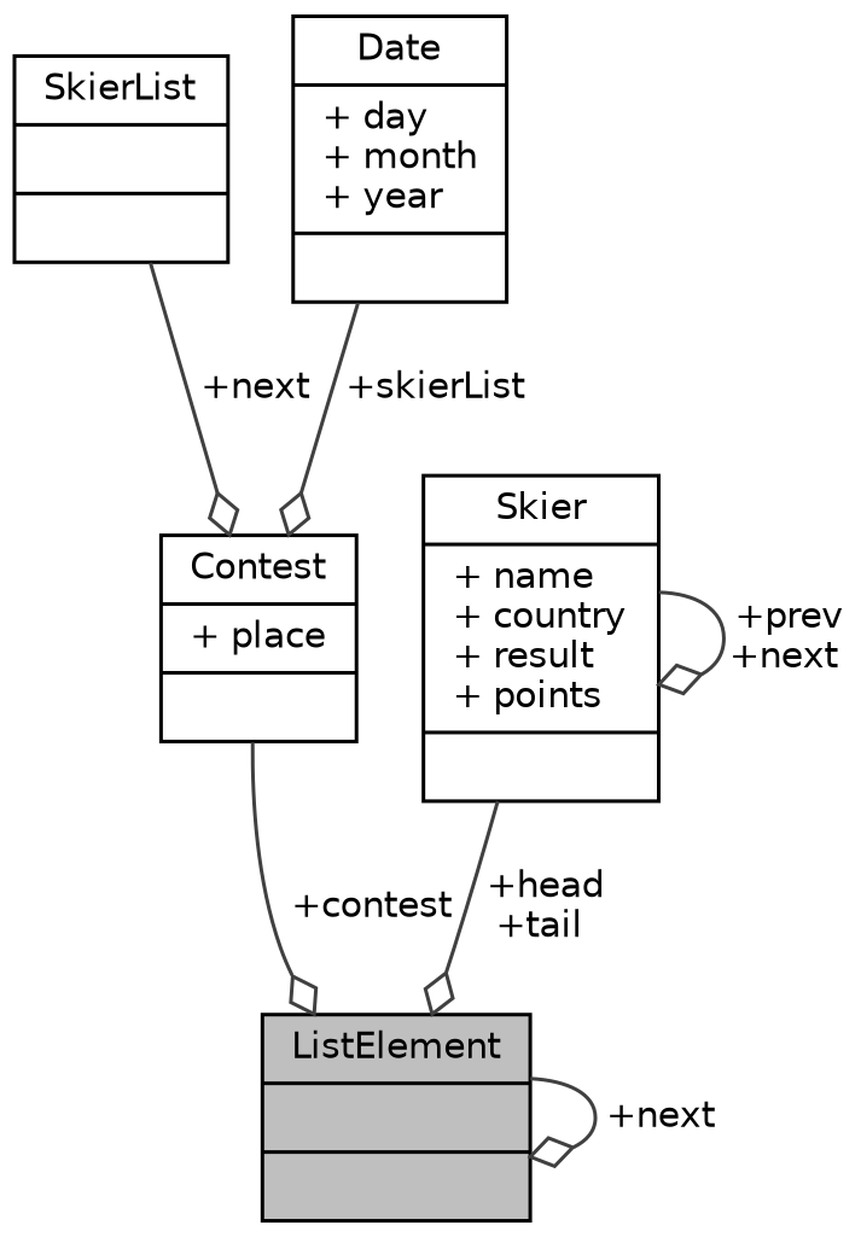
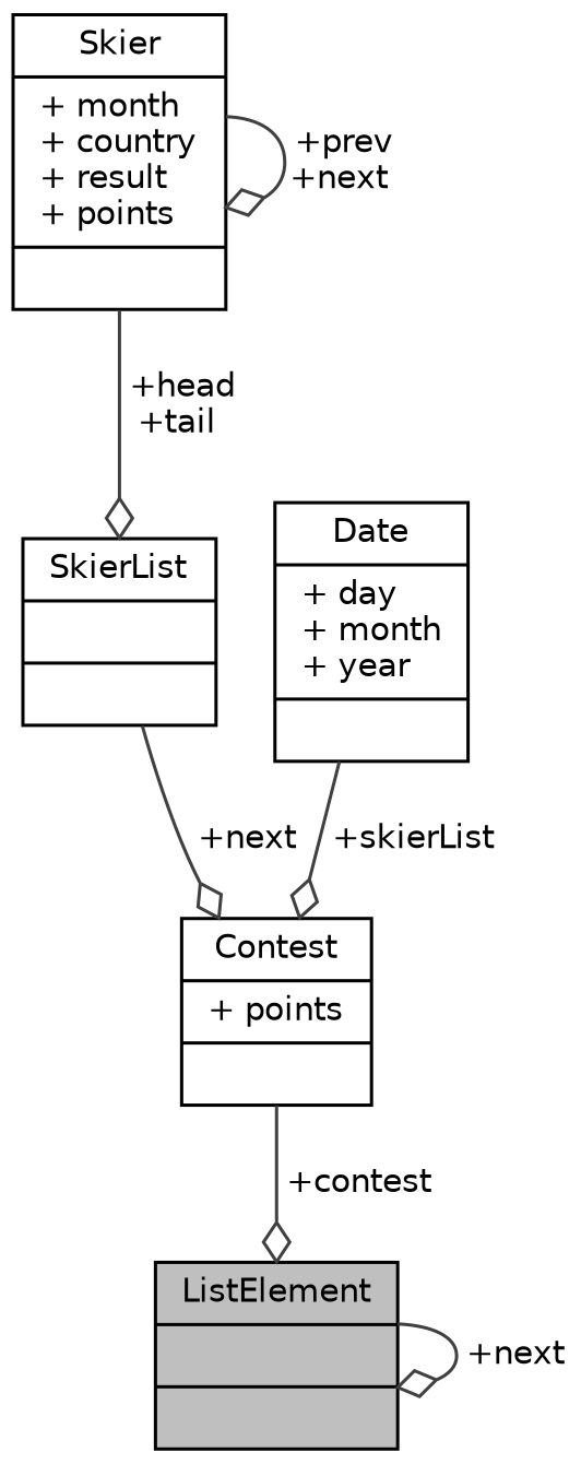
  digraph {
    node [color=black fillcolor=white fontname=Helvetica fontsize=10 shape=record style=filled]
    edge [arrowhead=odiamond color=grey25 fontname=Helvetica fontsize=10 labelfontname=Helvetica labelfontsize=10 style=solid]
    n1 [fillcolor=grey75 fontcolor=black height=0.2 label="{ListElement\n||}" width=0.4]
-   n2 [height=0.2 label="{Contest\n|+ place\l|}" width=0.4]
+   n2 [height=0.2 label="{Contest\n|+ points\l|}" width=0.4]
    n3 [height=0.2 label="{SkierList\n||}" width=0.4]
-   n4 [height=0.2 label="{Skier\n|+ name\l+ country\l+ result\l+ points\l|}" width=0.4]
+   n4 [height=0.2 label="{Skier\n|+ month\l+ country\l+ result\l+ points\l|}" width=0.4]
    n5 [height=0.2 label="{Date\n|+ day\l+ month\l+ year\l|}" width=0.4]
    n1 -> n1 [label=" +next"]
    n2 -> n1 [label=" +contest"]
    n3 -> n2 [label=" +next"]
-   n4 -> n1 [label=" +head\n+tail"]
+   n4 -> n3 [label=" +head\n+tail"]
    n4 -> n4 [label=" +prev\n+next"]
    n5 -> n2 [label=" +skierList"]
  }
